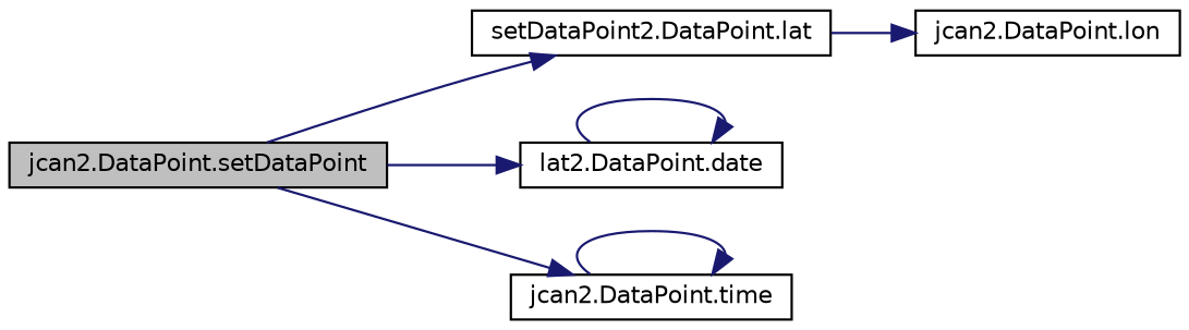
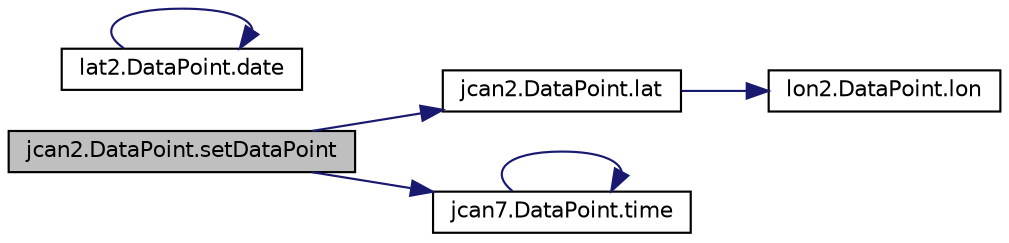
  digraph {
    rankdir=LR
    node [color=black fillcolor=white fontname=Helvetica fontsize=10 shape=record style=filled]
    edge [color=midnightblue fontname=Helvetica fontsize=10 labelfontname=Helvetica labelfontsize=10 style=solid]
    n1 [fillcolor=grey75 fontcolor=black height=0.2 label="jcan2.DataPoint.setDataPoint" width=0.4]
-   n2 [height=0.2 label="setDataPoint2.DataPoint.lat" width=0.4]
+   n2 [height=0.2 label="jcan2.DataPoint.lat" width=0.4]
    n3 [height=0.2 label="lat2.DataPoint.date" width=0.4]
-   n4 [height=0.2 label="jcan2.DataPoint.time" width=0.4]
-   n5 [height=0.2 label="jcan2.DataPoint.lon" width=0.4]
+   n4 [height=0.2 label="jcan7.DataPoint.time" width=0.4]
+   n5 [height=0.2 label="lon2.DataPoint.lon" width=0.4]
    n1 -> n2
-   n1 -> n3
    n1 -> n4
    n2 -> n5
    n3 -> n3
    n4 -> n4
  }
